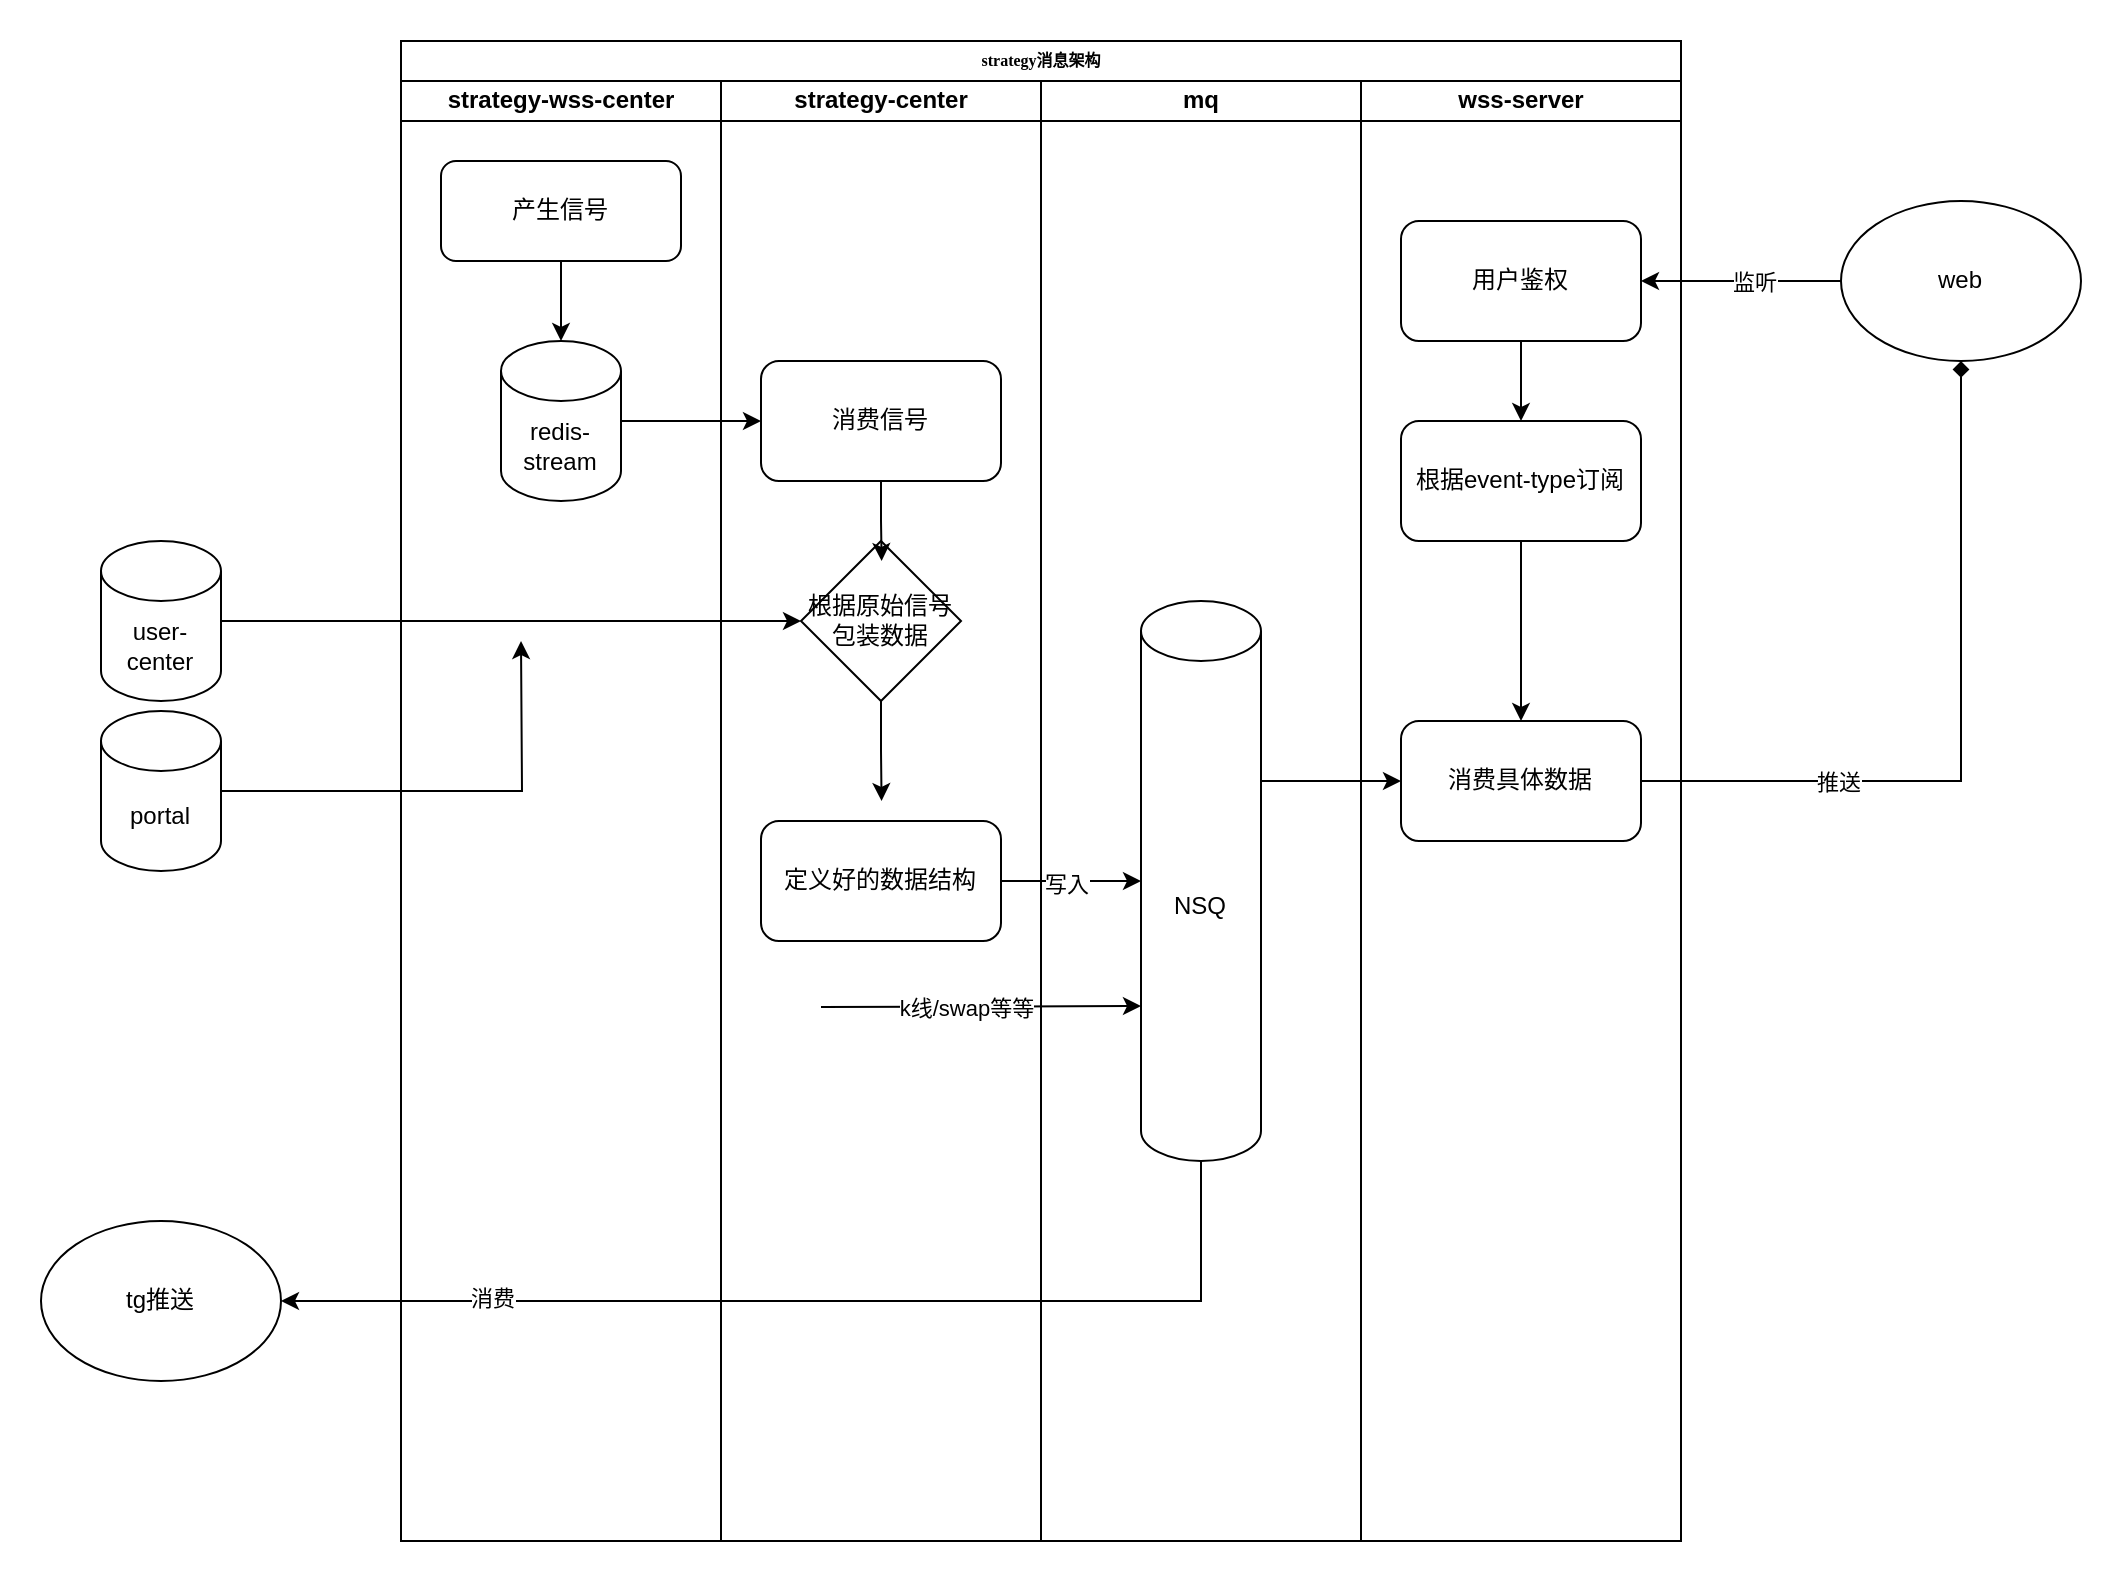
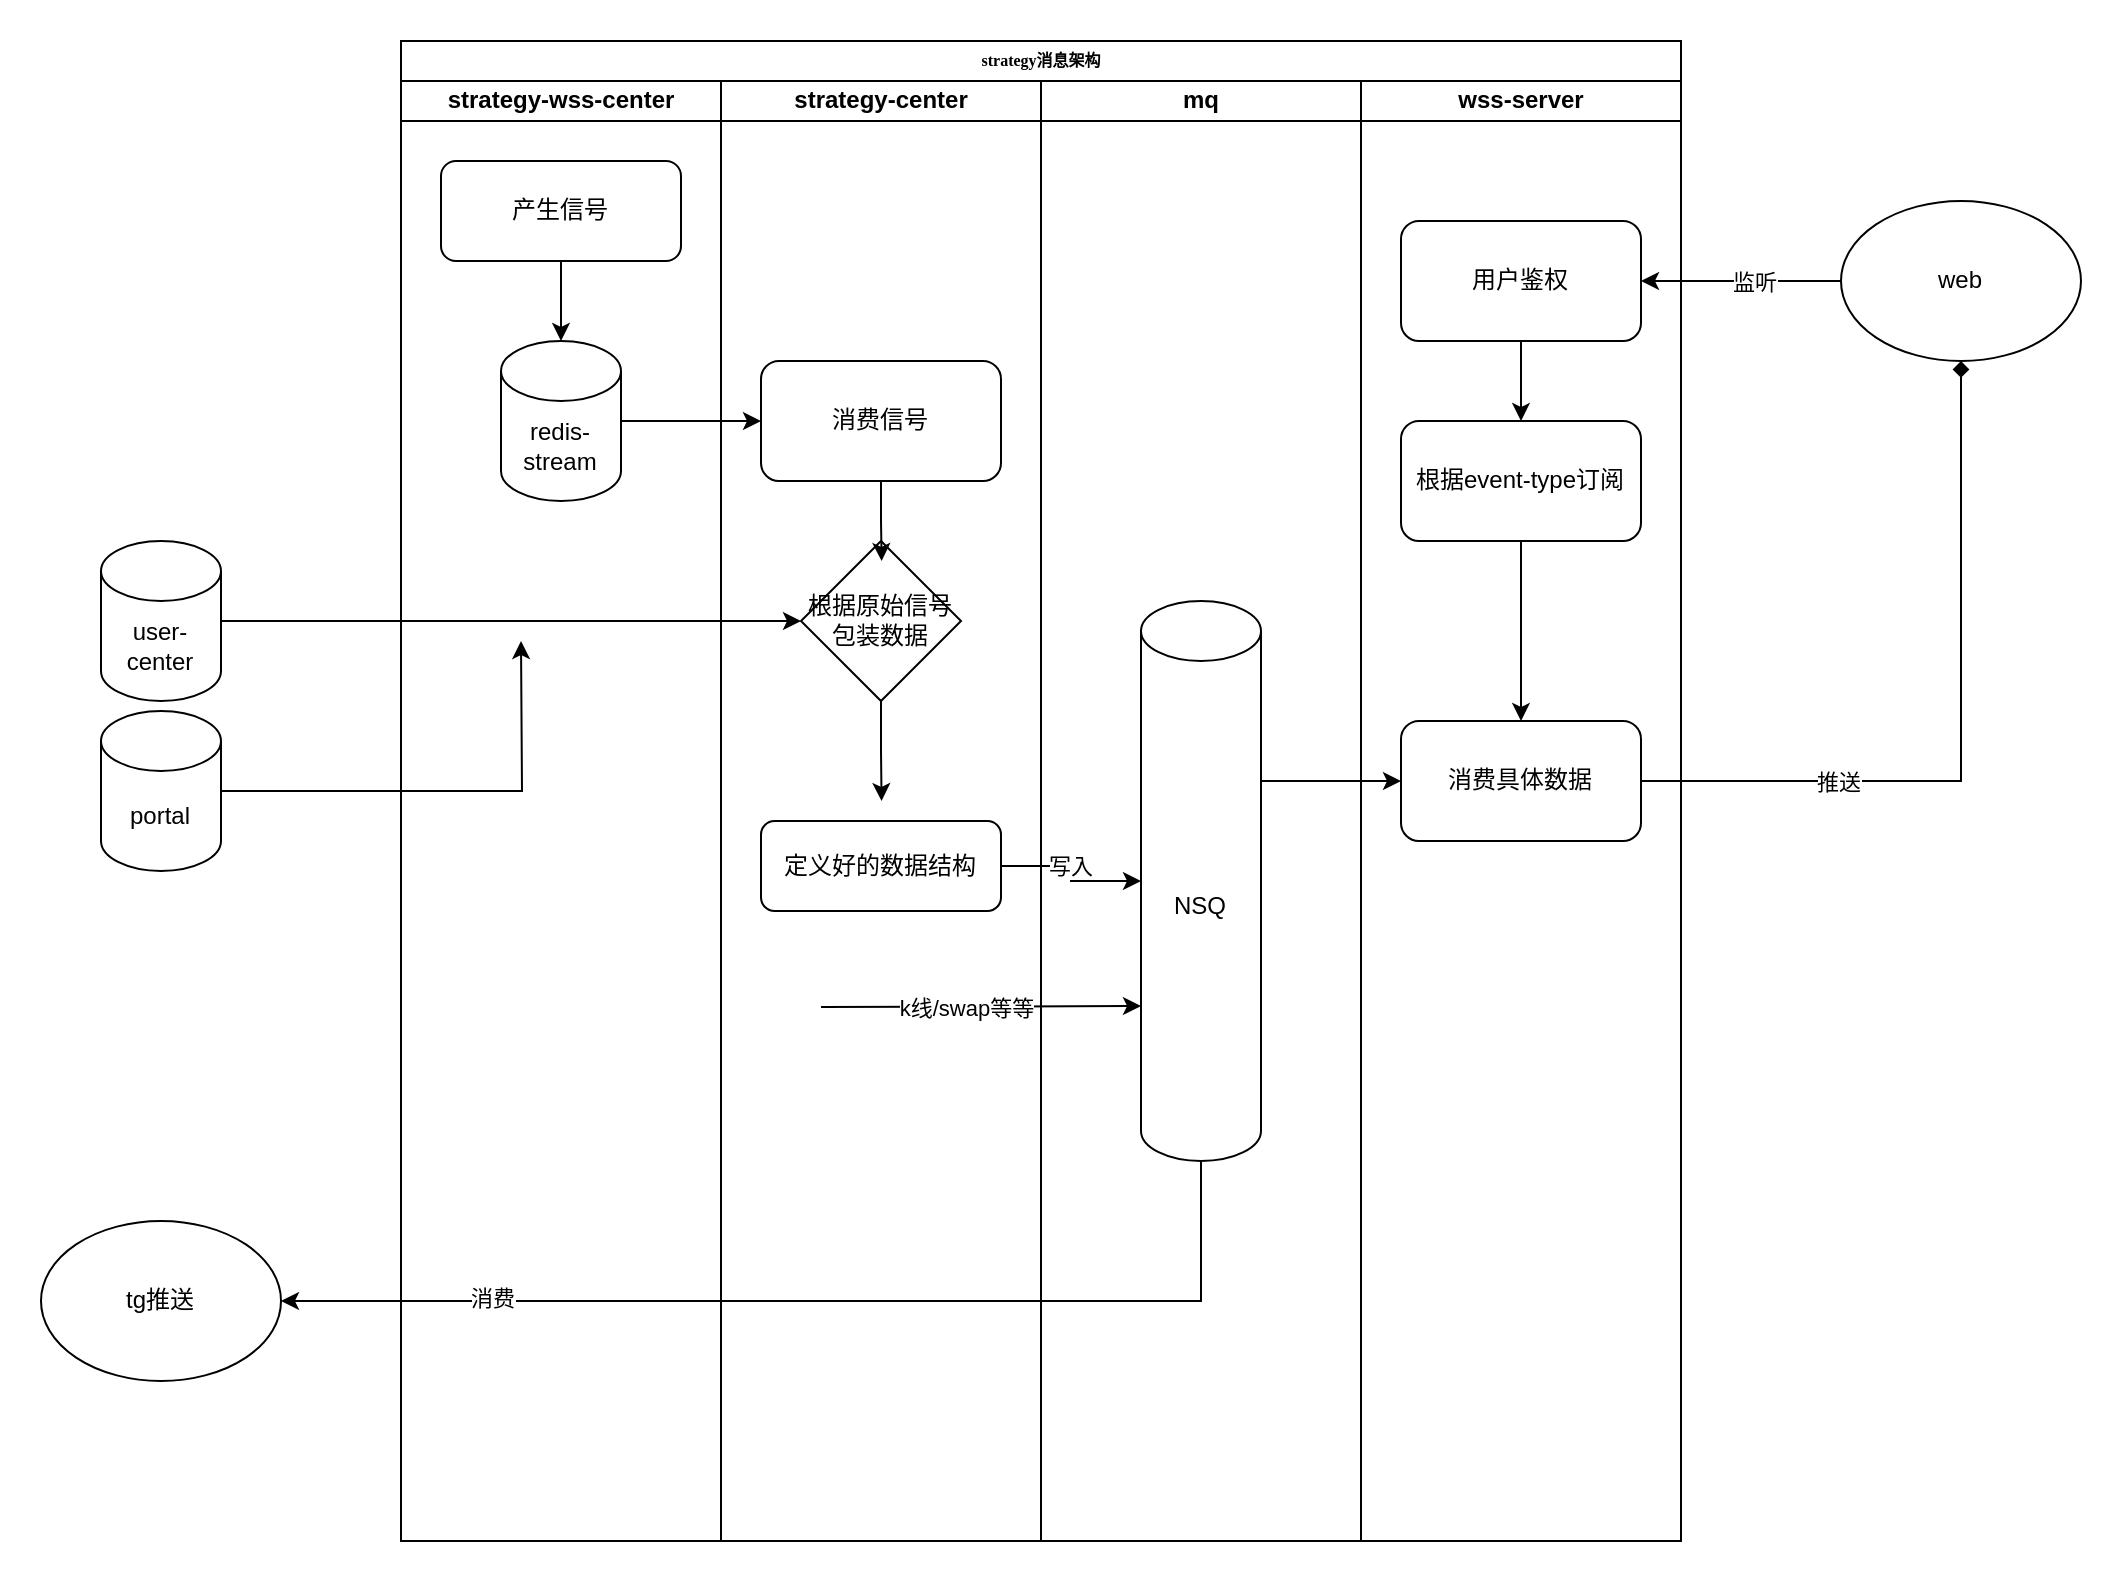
  <mxCell id="0" />
  <mxCell id="1" parent="0" />
  <mxCell id="2" value="strategy消息架构" style="swimlane;html=1;childLayout=stackLayout;startSize=20;rounded=0;shadow=0;labelBackgroundColor=none;strokeWidth=1;fontFamily=Verdana;fontSize=8;align=center;" parent="1" vertex="1"><mxGeometry x="200" y="20" width="640" height="750" as="geometry" /></mxCell>
  <mxCell id="3" value="strategy-wss-center" style="swimlane;html=1;startSize=20;" parent="2" vertex="1"><mxGeometry y="20" width="160" height="730" as="geometry" /></mxCell>
  <mxCell id="4" style="edgeStyle=orthogonalEdgeStyle;rounded=0;orthogonalLoop=1;jettySize=auto;html=1;exitX=0.5;exitY=1;exitDx=0;exitDy=0;" edge="1" parent="3" source="5" target="6"><mxGeometry relative="1" as="geometry" /></mxCell>
  <mxCell id="5" value="产生信号" style="rounded=1;whiteSpace=wrap;html=1;" vertex="1" parent="3"><mxGeometry x="20" y="40" width="120" height="50" as="geometry" /></mxCell>
  <mxCell id="6" value="redis-stream" style="shape=cylinder3;whiteSpace=wrap;html=1;boundedLbl=1;backgroundOutline=1;size=15;" vertex="1" parent="3"><mxGeometry x="50" y="130" width="60" height="80" as="geometry" /></mxCell>
  <mxCell id="7" value="strategy-center" style="swimlane;html=1;startSize=20;" parent="2" vertex="1"><mxGeometry x="160" y="20" width="160" height="730" as="geometry" /></mxCell>
  <mxCell id="8" value="消费信号" style="rounded=1;whiteSpace=wrap;html=1;" vertex="1" parent="7"><mxGeometry x="20" y="140" width="120" height="60" as="geometry" /></mxCell>
  <mxCell id="9" style="edgeStyle=orthogonalEdgeStyle;rounded=0;orthogonalLoop=1;jettySize=auto;html=1;exitX=0.5;exitY=1;exitDx=0;exitDy=0;" edge="1" parent="7" source="10"><mxGeometry relative="1" as="geometry"><mxPoint x="80.286" y="360" as="targetPoint" /></mxGeometry></mxCell>
  <mxCell id="10" value="根据原始信号包装数据" style="rhombus;whiteSpace=wrap;html=1;" vertex="1" parent="7"><mxGeometry x="40" y="230" width="80" height="80" as="geometry" /></mxCell>
  <mxCell id="11" style="edgeStyle=orthogonalEdgeStyle;rounded=0;orthogonalLoop=1;jettySize=auto;html=1;exitX=0.5;exitY=1;exitDx=0;exitDy=0;entryX=0.504;entryY=0.125;entryDx=0;entryDy=0;entryPerimeter=0;" edge="1" parent="7" source="8" target="10"><mxGeometry relative="1" as="geometry" /></mxCell>
- <mxCell id="12" value="定义好的数据结构" style="rounded=1;whiteSpace=wrap;html=1;" vertex="1" parent="7"><mxGeometry x="20" y="370" width="120" height="60" as="geometry" /></mxCell>
+ <mxCell id="12" value="定义好的数据结构" style="rounded=1;whiteSpace=wrap;html=1;" vertex="1" parent="7"><mxGeometry x="20" y="370" width="120" height="45" as="geometry" /></mxCell>
  <mxCell id="13" value="mq" style="swimlane;html=1;startSize=20;" parent="2" vertex="1"><mxGeometry x="320" y="20" width="160" height="730" as="geometry" /></mxCell>
  <mxCell id="14" value="NSQ" style="shape=cylinder3;whiteSpace=wrap;html=1;boundedLbl=1;backgroundOutline=1;size=15;" vertex="1" parent="13"><mxGeometry x="50" y="260" width="60" height="280" as="geometry" /></mxCell>
  <mxCell id="15" value="wss-server" style="swimlane;html=1;startSize=20;" parent="2" vertex="1"><mxGeometry x="480" y="20" width="160" height="730" as="geometry" /></mxCell>
  <mxCell id="16" style="edgeStyle=orthogonalEdgeStyle;rounded=0;orthogonalLoop=1;jettySize=auto;html=1;exitX=0.5;exitY=1;exitDx=0;exitDy=0;entryX=0.5;entryY=0;entryDx=0;entryDy=0;" edge="1" parent="15" source="17" target="19"><mxGeometry relative="1" as="geometry" /></mxCell>
  <mxCell id="17" value="用户鉴权" style="rounded=1;whiteSpace=wrap;html=1;" vertex="1" parent="15"><mxGeometry x="20" y="70" width="120" height="60" as="geometry" /></mxCell>
  <mxCell id="18" style="edgeStyle=orthogonalEdgeStyle;rounded=0;orthogonalLoop=1;jettySize=auto;html=1;exitX=0.5;exitY=1;exitDx=0;exitDy=0;entryX=0.5;entryY=0;entryDx=0;entryDy=0;" edge="1" parent="15" source="19" target="20"><mxGeometry relative="1" as="geometry" /></mxCell>
  <mxCell id="19" value="根据event-type订阅" style="rounded=1;whiteSpace=wrap;html=1;" vertex="1" parent="15"><mxGeometry x="20" y="170" width="120" height="60" as="geometry" /></mxCell>
  <mxCell id="20" value="消费具体数据" style="rounded=1;whiteSpace=wrap;html=1;" vertex="1" parent="15"><mxGeometry x="20" y="320" width="120" height="60" as="geometry" /></mxCell>
  <mxCell id="21" style="edgeStyle=orthogonalEdgeStyle;rounded=0;orthogonalLoop=1;jettySize=auto;html=1;exitX=1;exitY=0.5;exitDx=0;exitDy=0;exitPerimeter=0;entryX=0;entryY=0.5;entryDx=0;entryDy=0;" edge="1" parent="2" source="6" target="8"><mxGeometry relative="1" as="geometry" /></mxCell>
  <mxCell id="22" style="edgeStyle=orthogonalEdgeStyle;rounded=0;orthogonalLoop=1;jettySize=auto;html=1;exitX=1;exitY=0.5;exitDx=0;exitDy=0;entryX=0;entryY=0.5;entryDx=0;entryDy=0;entryPerimeter=0;" edge="1" parent="2" source="12" target="14"><mxGeometry relative="1" as="geometry" /></mxCell>
  <mxCell id="23" value="写入" style="edgeLabel;html=1;align=center;verticalAlign=middle;resizable=0;points=[];" vertex="1" connectable="0" parent="22"><mxGeometry x="-0.094" y="-1" relative="1" as="geometry"><mxPoint as="offset" /></mxGeometry></mxCell>
  <mxCell id="24" style="edgeStyle=orthogonalEdgeStyle;rounded=0;orthogonalLoop=1;jettySize=auto;html=1;exitX=1;exitY=0;exitDx=0;exitDy=77.5;exitPerimeter=0;entryX=0;entryY=0.5;entryDx=0;entryDy=0;" edge="1" parent="2" source="14" target="20"><mxGeometry relative="1" as="geometry"><Array as="points"><mxPoint x="430" y="370" /></Array></mxGeometry></mxCell>
  <mxCell id="25" style="edgeStyle=orthogonalEdgeStyle;rounded=0;orthogonalLoop=1;jettySize=auto;html=1;exitX=1;exitY=0.5;exitDx=0;exitDy=0;exitPerimeter=0;entryX=0;entryY=0.5;entryDx=0;entryDy=0;" edge="1" parent="1" source="26" target="10"><mxGeometry relative="1" as="geometry" /></mxCell>
  <mxCell id="26" value="user-center" style="shape=cylinder3;whiteSpace=wrap;html=1;boundedLbl=1;backgroundOutline=1;size=15;" vertex="1" parent="1"><mxGeometry x="50" y="270" width="60" height="80" as="geometry" /></mxCell>
  <mxCell id="27" style="edgeStyle=orthogonalEdgeStyle;rounded=0;orthogonalLoop=1;jettySize=auto;html=1;exitX=1;exitY=0.5;exitDx=0;exitDy=0;exitPerimeter=0;" edge="1" parent="1" source="28"><mxGeometry relative="1" as="geometry"><mxPoint x="260" y="320" as="targetPoint" /></mxGeometry></mxCell>
  <mxCell id="28" value="portal" style="shape=cylinder3;whiteSpace=wrap;html=1;boundedLbl=1;backgroundOutline=1;size=15;" vertex="1" parent="1"><mxGeometry x="50" y="355" width="60" height="80" as="geometry" /></mxCell>
  <mxCell id="29" value="" style="endArrow=classic;html=1;rounded=0;entryX=0;entryY=0;entryDx=0;entryDy=202.5;entryPerimeter=0;" edge="1" parent="1" target="14"><mxGeometry width="50" height="50" relative="1" as="geometry"><mxPoint x="410" y="503" as="sourcePoint" /><mxPoint x="470" y="420" as="targetPoint" /></mxGeometry></mxCell>
  <mxCell id="30" value="k线/swap等等" style="edgeLabel;html=1;align=center;verticalAlign=middle;resizable=0;points=[];" vertex="1" connectable="0" parent="29"><mxGeometry x="-0.104" y="-1" relative="1" as="geometry"><mxPoint as="offset" /></mxGeometry></mxCell>
  <mxCell id="31" style="edgeStyle=orthogonalEdgeStyle;rounded=0;orthogonalLoop=1;jettySize=auto;html=1;exitX=0;exitY=0.5;exitDx=0;exitDy=0;entryX=1;entryY=0.5;entryDx=0;entryDy=0;" edge="1" parent="1" source="33" target="17"><mxGeometry relative="1" as="geometry" /></mxCell>
  <mxCell id="32" value="监听" style="edgeLabel;html=1;align=center;verticalAlign=middle;resizable=0;points=[];" vertex="1" connectable="0" parent="31"><mxGeometry x="-0.12" relative="1" as="geometry"><mxPoint as="offset" /></mxGeometry></mxCell>
  <mxCell id="33" value="web" style="ellipse;whiteSpace=wrap;html=1;" vertex="1" parent="1"><mxGeometry x="920" y="100" width="120" height="80" as="geometry" /></mxCell>
  <mxCell id="34" style="edgeStyle=orthogonalEdgeStyle;rounded=0;orthogonalLoop=1;jettySize=auto;html=1;exitX=1;exitY=0.5;exitDx=0;exitDy=0;entryX=0.5;entryY=1;entryDx=0;entryDy=0;endArrow=diamond;" edge="1" parent="1" source="20" target="33"><mxGeometry relative="1" as="geometry" /></mxCell>
  <mxCell id="35" value="推送" style="edgeLabel;html=1;align=center;verticalAlign=middle;resizable=0;points=[];" vertex="1" connectable="0" parent="34"><mxGeometry x="-0.469" relative="1" as="geometry"><mxPoint as="offset" /></mxGeometry></mxCell>
  <mxCell id="36" value="tg推送" style="ellipse;whiteSpace=wrap;html=1;" vertex="1" parent="1"><mxGeometry x="20" y="610" width="120" height="80" as="geometry" /></mxCell>
  <mxCell id="37" style="edgeStyle=orthogonalEdgeStyle;rounded=0;orthogonalLoop=1;jettySize=auto;html=1;exitX=0.5;exitY=1;exitDx=0;exitDy=0;exitPerimeter=0;entryX=1;entryY=0.5;entryDx=0;entryDy=0;" edge="1" parent="1" source="14" target="36"><mxGeometry relative="1" as="geometry" /></mxCell>
  <mxCell id="38" value="消费" style="edgeLabel;html=1;align=center;verticalAlign=middle;resizable=0;points=[];" vertex="1" connectable="0" parent="37"><mxGeometry x="0.605" y="-2" relative="1" as="geometry"><mxPoint as="offset" /></mxGeometry></mxCell>
